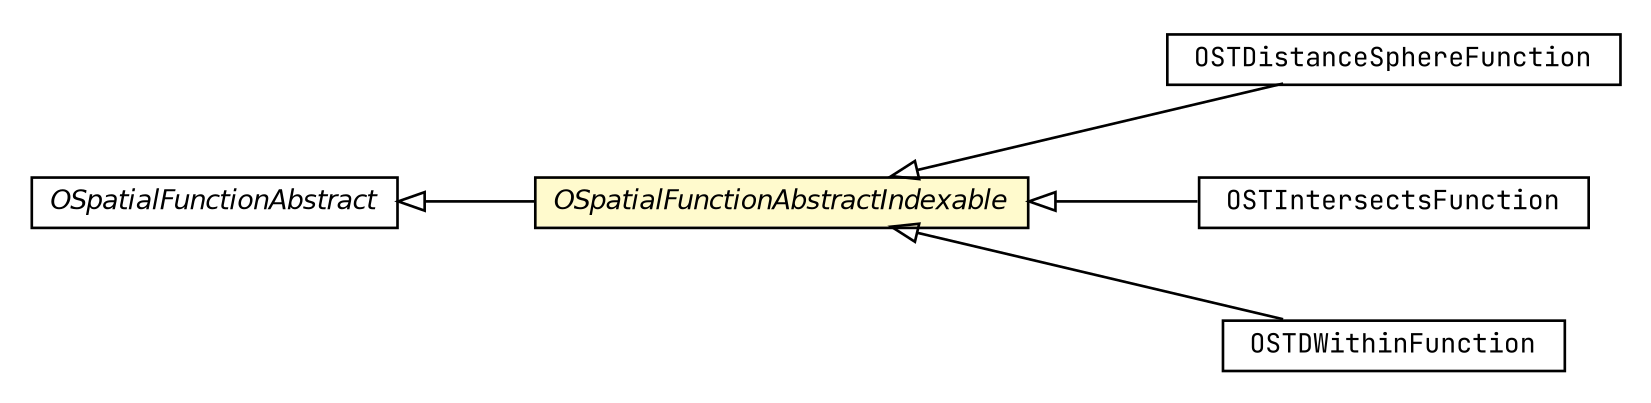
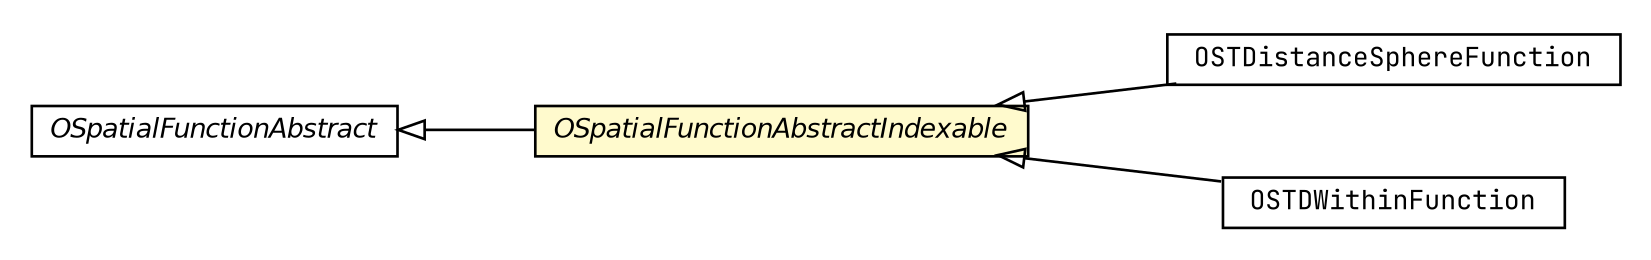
  digraph {
    fontname="JetBrains Mono"
    nodesep=0.25
    rankdir=LR
    ranksep=0.5
    node [fontcolor=black fontname="JetBrains Mono" fontsize=10.0 shape=plaintext]
    edge [arrowtail=empty dir=back fontname="JetBrains Mono" fontsize=10 headport=p labelfontname=Helvetica labelfontsize=10 tailport=p]
    n1 [label=<<table title="com.orientechnologies.spatial.functions.OSpatialFunctionAbstractIndexable" border="0" cellborder="1" cellspacing="0" cellpadding="2" port="p" bgcolor="lemonChiffon" href="./OSpatialFunctionAbstractIndexable.html"> 		<tr><td><table border="0" cellspacing="0" cellpadding="1"> <tr><td align="center" balign="center"><font face="Helvetica-Oblique"> OSpatialFunctionAbstractIndexable </font></td></tr> 		</table></td></tr> 		</table>>]
    n2 [label=<<table title="com.orientechnologies.spatial.functions.OSTDistanceSphereFunction" border="0" cellborder="1" cellspacing="0" cellpadding="2" port="p" href="./OSTDistanceSphereFunction.html"> 		<tr><td><table border="0" cellspacing="0" cellpadding="1"> <tr><td align="center" balign="center"> OSTDistanceSphereFunction </td></tr> 		</table></td></tr> 		</table>>]
-   n3 [label=<<table title="com.orientechnologies.spatial.functions.OSTIntersectsFunction" border="0" cellborder="1" cellspacing="0" cellpadding="2" port="p" href="./OSTIntersectsFunction.html"> 		<tr><td><table border="0" cellspacing="0" cellpadding="1"> <tr><td align="center" balign="center"> OSTIntersectsFunction </td></tr> 		</table></td></tr> 		</table>>]
    n4 [label=<<table title="com.orientechnologies.spatial.functions.OSTDWithinFunction" border="0" cellborder="1" cellspacing="0" cellpadding="2" port="p" href="./OSTDWithinFunction.html"> 		<tr><td><table border="0" cellspacing="0" cellpadding="1"> <tr><td align="center" balign="center"> OSTDWithinFunction </td></tr> 		</table></td></tr> 		</table>>]
    n5 [label=<<table title="com.orientechnologies.spatial.functions.OSpatialFunctionAbstract" border="0" cellborder="1" cellspacing="0" cellpadding="2" port="p" href="./OSpatialFunctionAbstract.html"> 		<tr><td><table border="0" cellspacing="0" cellpadding="1"> <tr><td align="center" balign="center"><font face="Helvetica-Oblique"> OSpatialFunctionAbstract </font></td></tr> 		</table></td></tr> 		</table>>]
    n1 -> n2
-   n1 -> n3
    n1 -> n4
    n5 -> n1
  }
